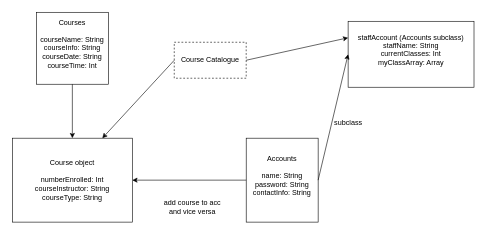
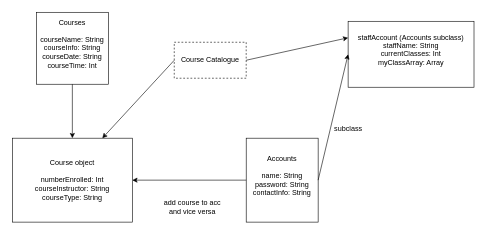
  <mxCell id="0" />
  <mxCell id="1" parent="0" />
  <mxCell id="2" value="Accounts&lt;div&gt;&lt;br&gt;&lt;/div&gt;&lt;div&gt;name: String&lt;/div&gt;&lt;div&gt;password: String&lt;/div&gt;&lt;div&gt;contactInfo: String&lt;/div&gt;&lt;div&gt;&lt;br&gt;&lt;/div&gt;" style="rounded=0;whiteSpace=wrap;html=1;" vertex="1" parent="1"><mxGeometry x="410" y="230" width="120" height="140" as="geometry" /></mxCell>
  <mxCell id="3" value="Courses&lt;div&gt;&lt;br&gt;&lt;/div&gt;&lt;div&gt;courseName: String&lt;/div&gt;&lt;div&gt;courseInfo: String&lt;/div&gt;&lt;div&gt;courseDate: String&lt;/div&gt;&lt;div&gt;courseTime: Int&lt;/div&gt;&lt;div&gt;&lt;br&gt;&lt;/div&gt;" style="rounded=0;whiteSpace=wrap;html=1;" vertex="1" parent="1"><mxGeometry x="60" y="20" width="120" height="120" as="geometry" /></mxCell>
  <mxCell id="4" value="" style="endArrow=classic;html=1;rounded=0;exitX=0;exitY=0.5;exitDx=0;exitDy=0;entryX=1;entryY=0.5;entryDx=0;entryDy=0;" edge="1" parent="1" source="2" target="6"><mxGeometry width="50" height="50" relative="1" as="geometry"><mxPoint x="420" y="160" as="sourcePoint" /><mxPoint x="200" y="260" as="targetPoint" /></mxGeometry></mxCell>
  <mxCell id="5" value="add course to acc&lt;div&gt;and vice versa&lt;/div&gt;" style="text;html=1;align=center;verticalAlign=middle;resizable=0;points=[];autosize=1;strokeColor=none;fillColor=none;" vertex="1" parent="1"><mxGeometry x="260" y="325" width="120" height="40" as="geometry" /></mxCell>
  <mxCell id="6" value="Course object&lt;div&gt;&lt;br&gt;&lt;/div&gt;&lt;div&gt;numberEnrolled: Int&lt;/div&gt;&lt;div&gt;courseInstructor: String&lt;/div&gt;&lt;div&gt;courseType: String&lt;/div&gt;" style="rounded=0;whiteSpace=wrap;html=1;" vertex="1" parent="1"><mxGeometry x="20" y="230" width="200" height="140" as="geometry" /></mxCell>
  <mxCell id="7" value="" style="endArrow=classic;html=1;rounded=0;exitX=0.5;exitY=1;exitDx=0;exitDy=0;entryX=0.5;entryY=0;entryDx=0;entryDy=0;" edge="1" parent="1" source="3" target="6"><mxGeometry width="50" height="50" relative="1" as="geometry"><mxPoint x="390" y="380" as="sourcePoint" /><mxPoint x="440" y="330" as="targetPoint" /></mxGeometry></mxCell>
  <mxCell id="8" value="staffAccount (Accounts subclass)&lt;div&gt;staffName: String&lt;/div&gt;&lt;div&gt;currentClasses: Int&lt;/div&gt;&lt;div&gt;myClassArray: Array&lt;/div&gt;&lt;div&gt;&lt;br&gt;&lt;/div&gt;" style="rounded=0;whiteSpace=wrap;html=1;" vertex="1" parent="1"><mxGeometry x="580" y="35" width="210" height="110" as="geometry" /></mxCell>
  <mxCell id="9" value="" style="endArrow=classic;html=1;rounded=0;exitX=1;exitY=0.5;exitDx=0;exitDy=0;entryX=0;entryY=0.5;entryDx=0;entryDy=0;" edge="1" parent="1" source="2" target="8"><mxGeometry width="50" height="50" relative="1" as="geometry"><mxPoint x="390" y="380" as="sourcePoint" /><mxPoint x="440" y="330" as="targetPoint" /></mxGeometry></mxCell>
  <mxCell id="10" value="Course Catalogue" style="rounded=0;whiteSpace=wrap;html=1;dashed=1;" vertex="1" parent="1"><mxGeometry x="290" y="70" width="120" height="60" as="geometry" /></mxCell>
  <mxCell id="11" value="" style="endArrow=classic;html=1;rounded=0;entryX=0.75;entryY=0;entryDx=0;entryDy=0;exitX=0;exitY=0.5;exitDx=0;exitDy=0;" edge="1" parent="1" source="10" target="6"><mxGeometry width="50" height="50" relative="1" as="geometry"><mxPoint x="230" y="120" as="sourcePoint" /><mxPoint x="440" y="240" as="targetPoint" /></mxGeometry></mxCell>
  <mxCell id="12" value="" style="endArrow=classic;html=1;rounded=0;exitX=1;exitY=0.5;exitDx=0;exitDy=0;entryX=0;entryY=0.25;entryDx=0;entryDy=0;" edge="1" parent="1" source="10" target="8"><mxGeometry width="50" height="50" relative="1" as="geometry"><mxPoint x="390" y="290" as="sourcePoint" /><mxPoint x="440" y="240" as="targetPoint" /></mxGeometry></mxCell>
- <mxCell id="13" value="subclass" style="text;html=1;align=center;verticalAlign=middle;resizable=0;points=[];autosize=1;strokeColor=none;fillColor=none;" vertex="1" parent="1"><mxGeometry x="545" y="190" width="70" height="30" as="geometry" /></mxCell>
+ <mxCell id="13" value="subclass" style="text;html=1;align=center;verticalAlign=middle;resizable=0;points=[];autosize=1;strokeColor=none;fillColor=none;" vertex="1" parent="1"><mxGeometry x="545" y="200" width="70" height="30" as="geometry" /></mxCell>
